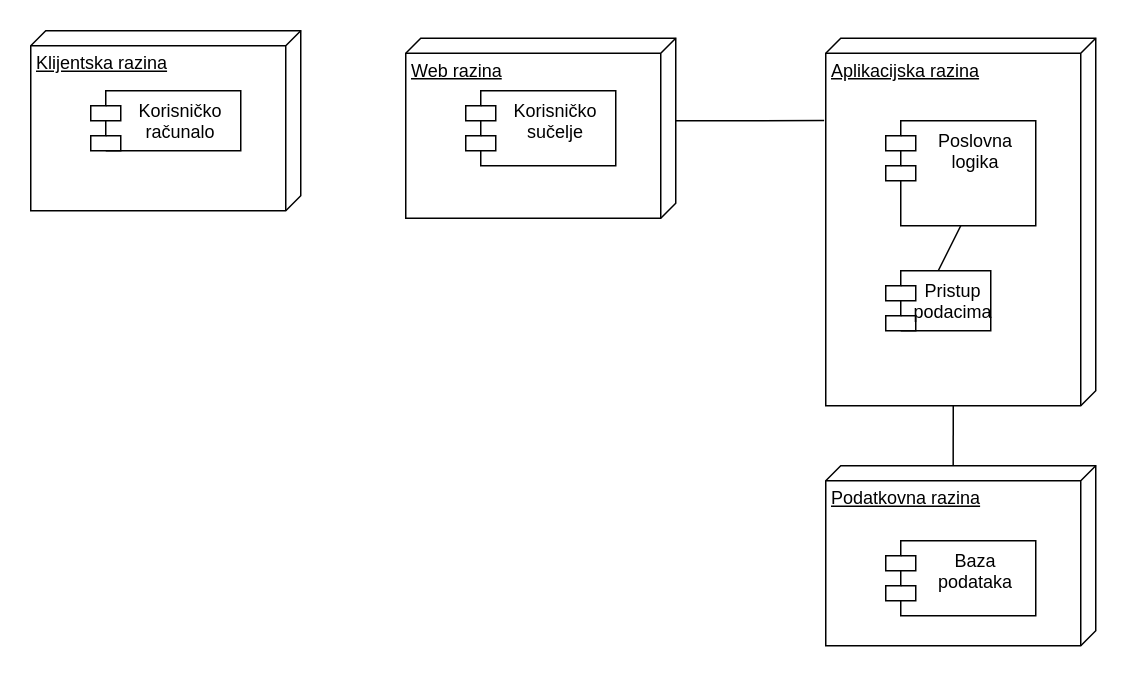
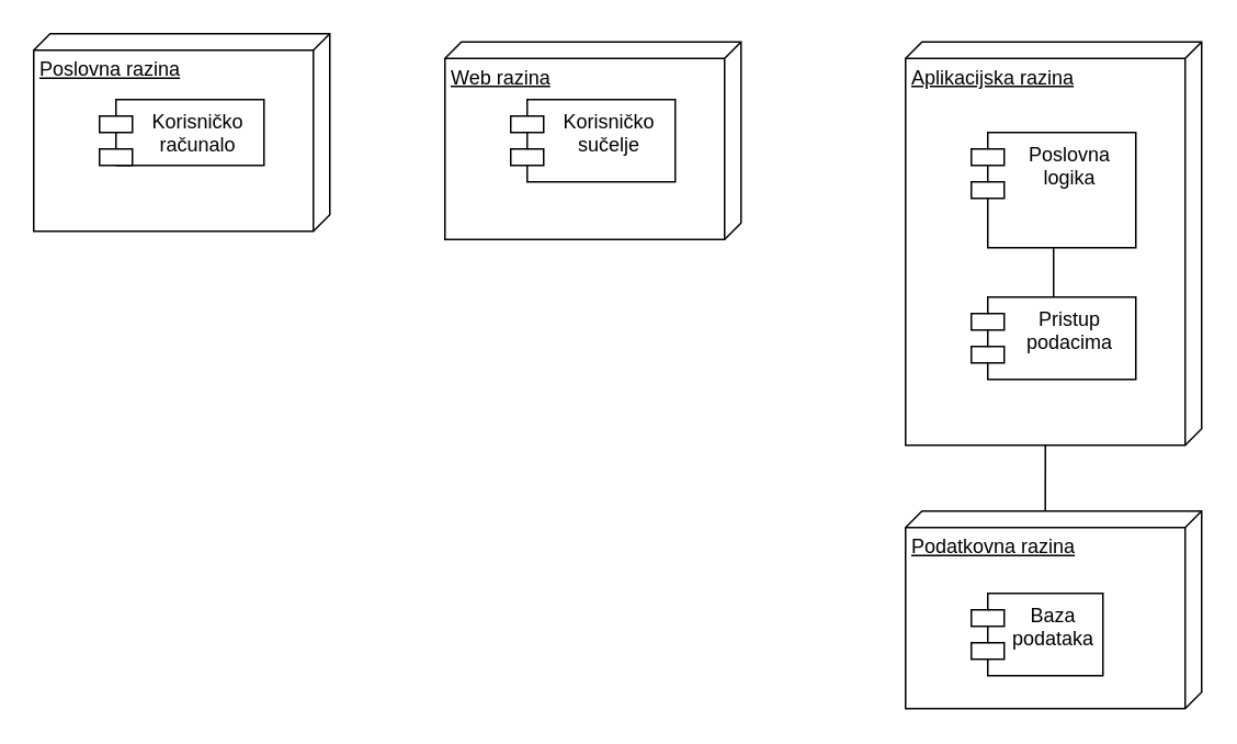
  <mxCell id="0" />
  <mxCell id="1" parent="0" />
- <mxCell id="2" value="Klijentska razina" style="verticalAlign=top;align=left;spacingTop=8;spacingLeft=2;spacingRight=12;shape=cube;size=10;direction=south;fontStyle=4;html=1;whiteSpace=wrap;" parent="1" vertex="1"><mxGeometry x="20" y="20" width="180" height="120" as="geometry" /></mxCell>
+ <mxCell id="2" value="Poslovna razina" style="verticalAlign=top;align=left;spacingTop=8;spacingLeft=2;spacingRight=12;shape=cube;size=10;direction=south;fontStyle=4;html=1;whiteSpace=wrap;" parent="1" vertex="1"><mxGeometry x="20" y="20" width="180" height="120" as="geometry" /></mxCell>
  <mxCell id="3" value="&lt;div&gt;Korisničko&lt;/div&gt;&lt;div&gt;računalo&lt;/div&gt;" style="shape=module;align=left;spacingLeft=20;align=center;verticalAlign=top;whiteSpace=wrap;html=1;" parent="1" vertex="1"><mxGeometry x="60" y="60" width="100" height="40" as="geometry" /></mxCell>
  <mxCell id="4" value="Web razina" style="verticalAlign=top;align=left;spacingTop=8;spacingLeft=2;spacingRight=12;shape=cube;size=10;direction=south;fontStyle=4;html=1;whiteSpace=wrap;" parent="1" vertex="1"><mxGeometry x="270" y="25" width="180" height="120" as="geometry" /></mxCell>
  <mxCell id="5" value="Korisničko sučelje" style="shape=module;align=left;spacingLeft=20;align=center;verticalAlign=top;whiteSpace=wrap;html=1;" parent="1" vertex="1"><mxGeometry x="310" y="60" width="100" height="50" as="geometry" /></mxCell>
  <mxCell id="6" value="Aplikacijska razina" style="verticalAlign=top;align=left;spacingTop=8;spacingLeft=2;spacingRight=12;shape=cube;size=10;direction=south;fontStyle=4;html=1;whiteSpace=wrap;" parent="1" vertex="1"><mxGeometry x="550" y="25" width="180" height="245" as="geometry" /></mxCell>
  <mxCell id="7" value="Poslovna logika" style="shape=module;align=left;spacingLeft=20;align=center;verticalAlign=top;whiteSpace=wrap;html=1;" parent="1" vertex="1"><mxGeometry x="590" y="80" width="100" height="70" as="geometry" /></mxCell>
- <mxCell id="8" value="Pristup podacima" style="shape=module;align=left;spacingLeft=20;align=center;verticalAlign=top;whiteSpace=wrap;html=1;" parent="1" vertex="1"><mxGeometry x="590" y="180" width="70" height="40" as="geometry" /></mxCell>
+ <mxCell id="8" value="Pristup podacima" style="shape=module;align=left;spacingLeft=20;align=center;verticalAlign=top;whiteSpace=wrap;html=1;" parent="1" vertex="1"><mxGeometry x="590" y="180" width="100" height="50" as="geometry" /></mxCell>
  <mxCell id="9" value="Podatkovna razina" style="verticalAlign=top;align=left;spacingTop=8;spacingLeft=2;spacingRight=12;shape=cube;size=10;direction=south;fontStyle=4;html=1;whiteSpace=wrap;" parent="1" vertex="1"><mxGeometry x="550" y="310" width="180" height="120" as="geometry" /></mxCell>
- <mxCell id="10" value="&lt;div&gt;Baza&lt;/div&gt;&lt;div&gt;podataka&lt;/div&gt;" style="shape=module;align=left;spacingLeft=20;align=center;verticalAlign=top;whiteSpace=wrap;html=1;" parent="1" vertex="1"><mxGeometry x="590" y="360" width="100" height="50" as="geometry" /></mxCell>
- <mxCell id="11" value="" style="endArrow=none;html=1;rounded=0;exitX=0;exitY=0;exitDx=55;exitDy=0;exitPerimeter=0;entryX=0.224;entryY=1.006;entryDx=0;entryDy=0;entryPerimeter=0;" parent="1" source="4" target="6" edge="1"><mxGeometry width="50" height="50" relative="1" as="geometry"><mxPoint x="490" y="250" as="sourcePoint" /><mxPoint x="540" y="200" as="targetPoint" /></mxGeometry></mxCell>
+ <mxCell id="10" value="&lt;div&gt;Baza&lt;/div&gt;&lt;div&gt;podataka&lt;/div&gt;" style="shape=module;align=left;spacingLeft=20;align=center;verticalAlign=top;whiteSpace=wrap;html=1;" parent="1" vertex="1"><mxGeometry x="590" y="360" width="80" height="50" as="geometry" /></mxCell>
  <mxCell id="12" value="" style="endArrow=none;html=1;rounded=0;entryX=0.5;entryY=1;entryDx=0;entryDy=0;exitX=0.5;exitY=0;exitDx=0;exitDy=0;" parent="1" source="8" target="7" edge="1"><mxGeometry width="50" height="50" relative="1" as="geometry"><mxPoint x="540" y="250" as="sourcePoint" /><mxPoint x="590" y="200" as="targetPoint" /></mxGeometry></mxCell>
  <mxCell id="13" value="" style="endArrow=none;html=1;rounded=0;entryX=0;entryY=0;entryDx=245;entryDy=95;entryPerimeter=0;exitX=-0.002;exitY=0.528;exitDx=0;exitDy=0;exitPerimeter=0;" parent="1" source="9" target="6" edge="1"><mxGeometry width="50" height="50" relative="1" as="geometry"><mxPoint x="540" y="250" as="sourcePoint" /><mxPoint x="590" y="200" as="targetPoint" /></mxGeometry></mxCell>
